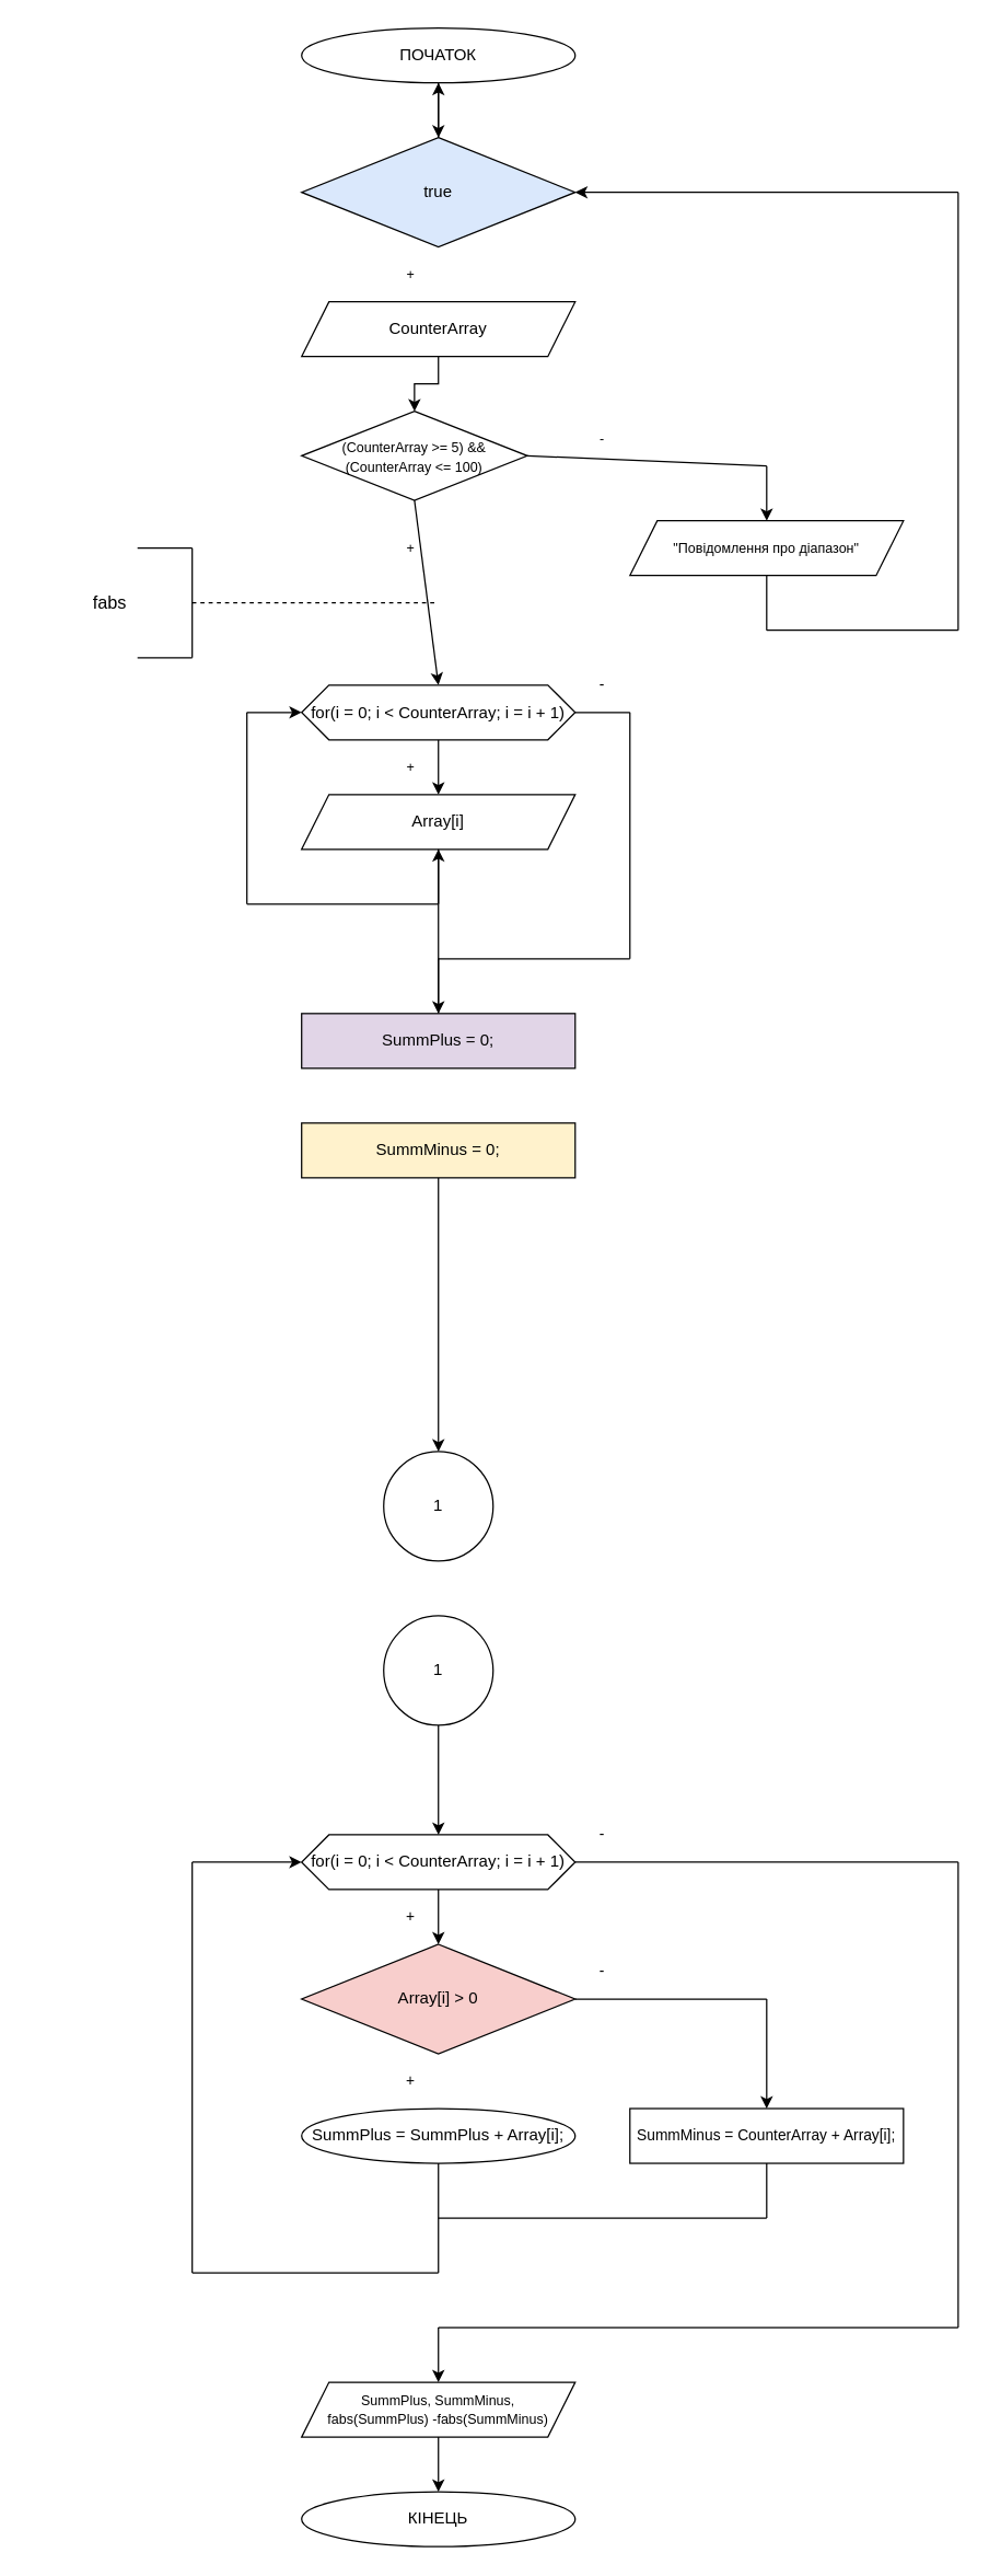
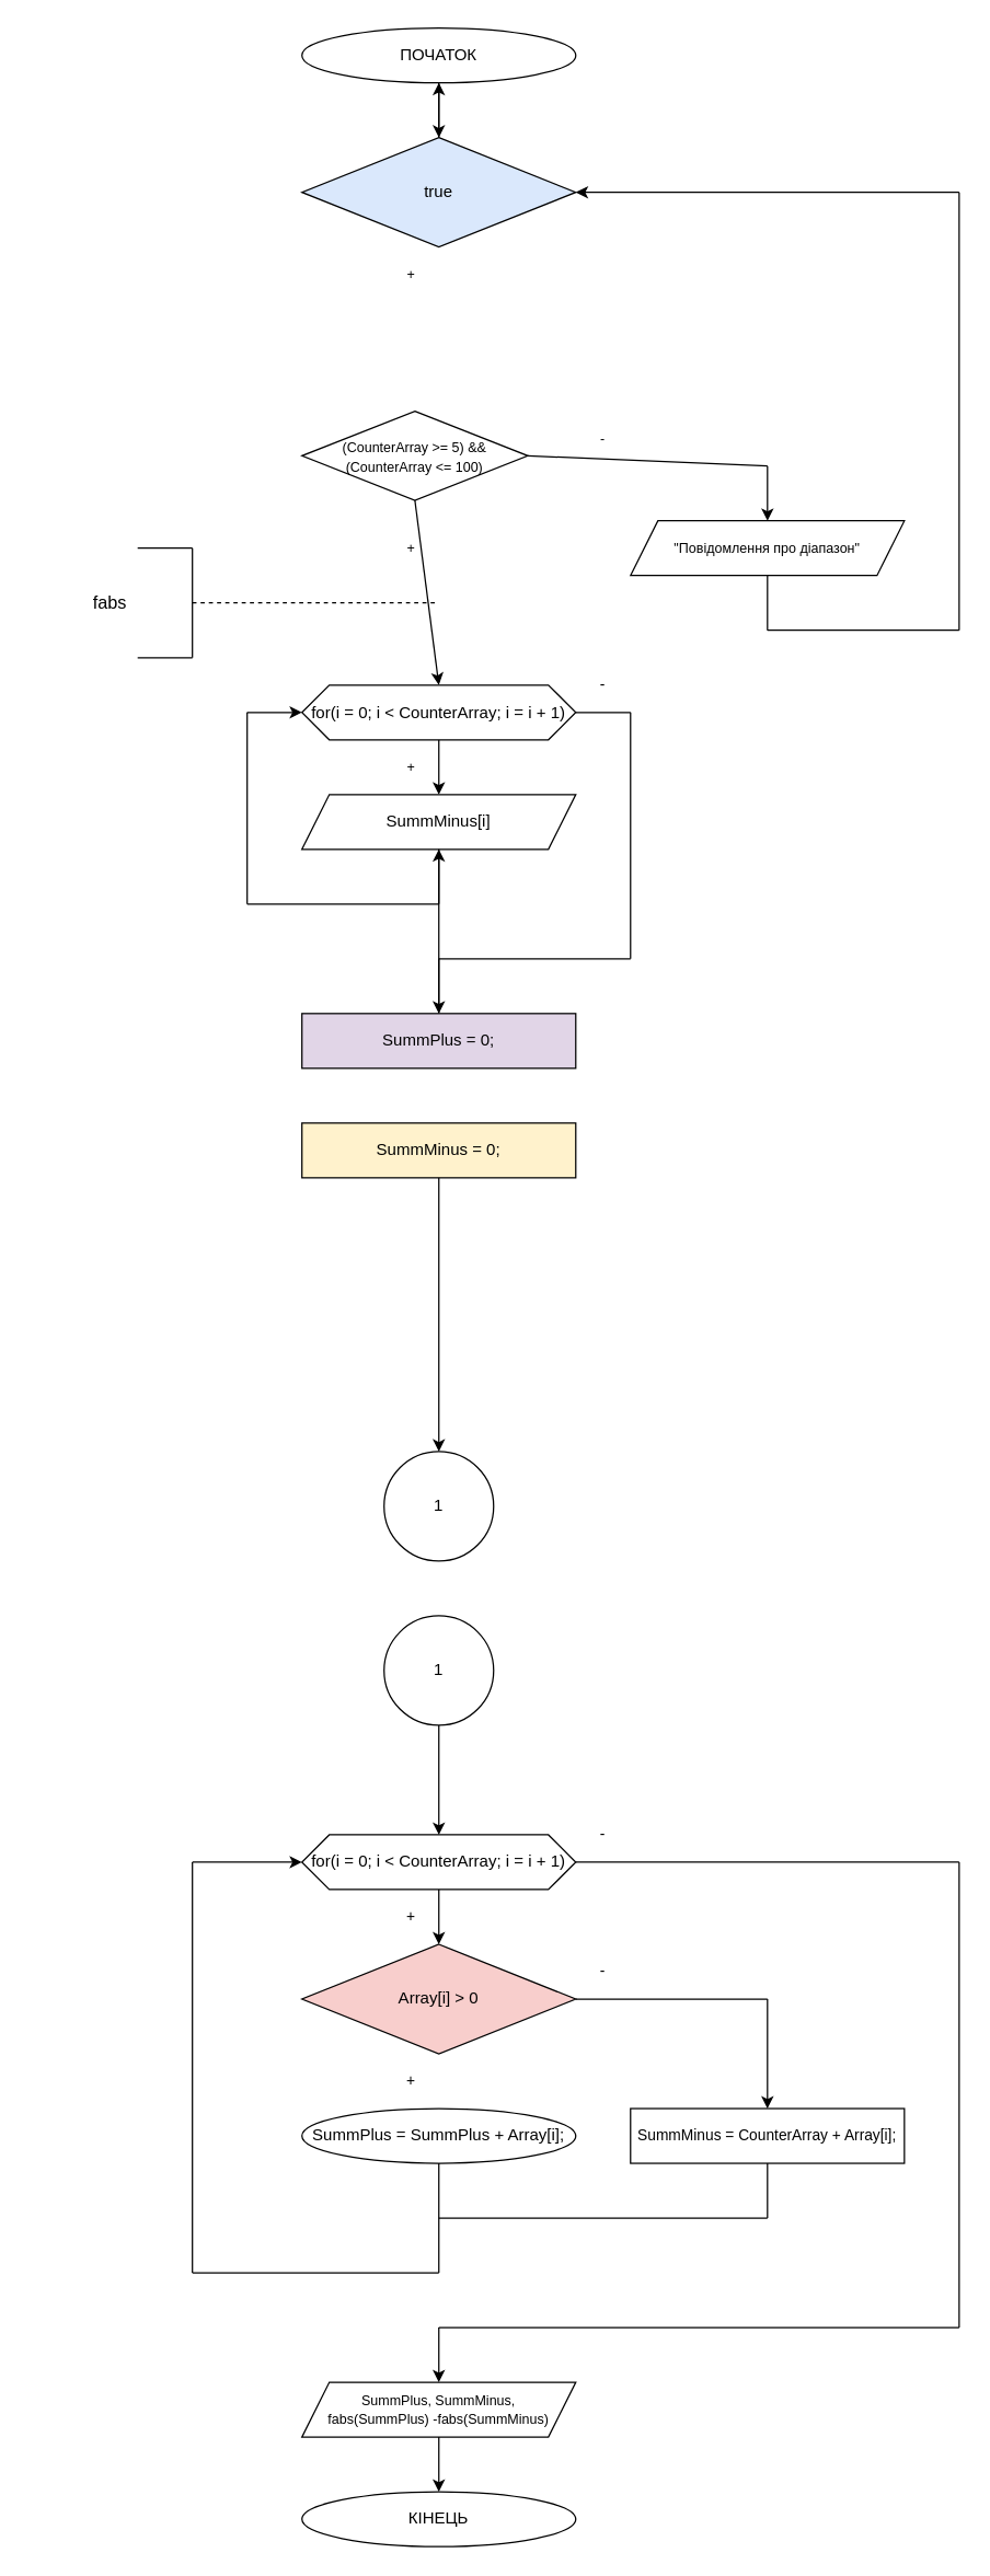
  <mxCell id="0" />
  <mxCell id="1" parent="0" />
  <mxCell id="2" value="" style="edgeStyle=orthogonalEdgeStyle;rounded=0;orthogonalLoop=1;jettySize=auto;html=1;" parent="1" source="3" edge="1"><mxGeometry relative="1" as="geometry"><mxPoint x="320" y="100" as="targetPoint" /></mxGeometry></mxCell>
  <mxCell id="3" value="ПОЧАТОК" style="ellipse;whiteSpace=wrap;html=1;" parent="1" vertex="1"><mxGeometry x="220" y="20" width="200" height="40" as="geometry" /></mxCell>
  <mxCell id="4" value="" style="edgeStyle=orthogonalEdgeStyle;rounded=0;orthogonalLoop=1;jettySize=auto;html=1;" parent="1" source="5" target="9" edge="1"><mxGeometry relative="1" as="geometry" /></mxCell>
  <mxCell id="5" value="for(i = 0; i &amp;lt; CounterArray; i = i + 1)" style="shape=hexagon;perimeter=hexagonPerimeter2;whiteSpace=wrap;html=1;fixedSize=1;" parent="1" vertex="1"><mxGeometry x="220" y="1340" width="200" height="40" as="geometry" /></mxCell>
  <mxCell id="6" value="1" style="ellipse;whiteSpace=wrap;html=1;aspect=fixed;" parent="1" vertex="1"><mxGeometry x="280" y="1060" width="80" height="80" as="geometry" /></mxCell>
  <mxCell id="7" value="" style="edgeStyle=orthogonalEdgeStyle;rounded=0;orthogonalLoop=1;jettySize=auto;html=1;" parent="1" source="8" target="5" edge="1"><mxGeometry relative="1" as="geometry" /></mxCell>
  <mxCell id="8" value="1" style="ellipse;whiteSpace=wrap;html=1;aspect=fixed;" parent="1" vertex="1"><mxGeometry x="280" y="1180" width="80" height="80" as="geometry" /></mxCell>
  <mxCell id="9" value="Array[i] &amp;gt; 0" style="rhombus;whiteSpace=wrap;html=1;fillColor=#f8cecc;" parent="1" vertex="1"><mxGeometry x="220" y="1420" width="200" height="80" as="geometry" /></mxCell>
  <mxCell id="10" value="SummPlus = SummPlus + Array[i];" style="ellipse;whiteSpace=wrap;html=1;" parent="1" vertex="1"><mxGeometry x="220" y="1540" width="200" height="40" as="geometry" /></mxCell>
  <mxCell id="11" value="&lt;font style=&quot;font-size: 11px&quot;&gt;SummMinus = CounterArray + Array[i];&lt;/font&gt;" style="rounded=0;whiteSpace=wrap;html=1;" parent="1" vertex="1"><mxGeometry x="460" y="1540" width="200" height="40" as="geometry" /></mxCell>
  <mxCell id="12" value="" style="endArrow=none;html=1;rounded=0;exitX=1;exitY=0.5;exitDx=0;exitDy=0;" parent="1" source="9" edge="1"><mxGeometry width="50" height="50" relative="1" as="geometry"><mxPoint x="560" y="1450" as="sourcePoint" /><mxPoint x="560" y="1460" as="targetPoint" /></mxGeometry></mxCell>
  <mxCell id="13" value="" style="endArrow=classic;html=1;rounded=0;entryX=0.5;entryY=0;entryDx=0;entryDy=0;" parent="1" target="11" edge="1"><mxGeometry width="50" height="50" relative="1" as="geometry"><mxPoint x="560" y="1460" as="sourcePoint" /><mxPoint x="660" y="1350" as="targetPoint" /></mxGeometry></mxCell>
  <mxCell id="14" value="" style="endArrow=none;html=1;rounded=0;entryX=0.5;entryY=1;entryDx=0;entryDy=0;" parent="1" target="10" edge="1"><mxGeometry width="50" height="50" relative="1" as="geometry"><mxPoint x="320" y="1660" as="sourcePoint" /><mxPoint x="280" y="1690" as="targetPoint" /></mxGeometry></mxCell>
  <mxCell id="15" value="" style="endArrow=none;html=1;rounded=0;entryX=0.5;entryY=1;entryDx=0;entryDy=0;" parent="1" target="11" edge="1"><mxGeometry width="50" height="50" relative="1" as="geometry"><mxPoint x="560" y="1620" as="sourcePoint" /><mxPoint x="570" y="1640" as="targetPoint" /></mxGeometry></mxCell>
  <mxCell id="16" value="" style="endArrow=none;html=1;rounded=0;" parent="1" edge="1"><mxGeometry width="50" height="50" relative="1" as="geometry"><mxPoint x="320" y="1620" as="sourcePoint" /><mxPoint x="560" y="1620" as="targetPoint" /></mxGeometry></mxCell>
  <mxCell id="17" value="" style="endArrow=none;html=1;rounded=0;" parent="1" edge="1"><mxGeometry width="50" height="50" relative="1" as="geometry"><mxPoint x="140" y="1660" as="sourcePoint" /><mxPoint x="320" y="1660" as="targetPoint" /></mxGeometry></mxCell>
  <mxCell id="18" value="" style="endArrow=none;html=1;rounded=0;" parent="1" edge="1"><mxGeometry width="50" height="50" relative="1" as="geometry"><mxPoint x="140" y="1660" as="sourcePoint" /><mxPoint x="140" y="1360" as="targetPoint" /></mxGeometry></mxCell>
  <mxCell id="19" value="" style="endArrow=none;html=1;rounded=0;exitX=1;exitY=0.5;exitDx=0;exitDy=0;" parent="1" source="5" edge="1"><mxGeometry width="50" height="50" relative="1" as="geometry"><mxPoint x="140" y="1360" as="sourcePoint" /><mxPoint x="700" y="1360" as="targetPoint" /></mxGeometry></mxCell>
  <mxCell id="20" value="" style="endArrow=classic;html=1;rounded=0;" parent="1" edge="1"><mxGeometry width="50" height="50" relative="1" as="geometry"><mxPoint x="140" y="1360" as="sourcePoint" /><mxPoint x="220" y="1360" as="targetPoint" /></mxGeometry></mxCell>
  <mxCell id="21" value="" style="endArrow=none;html=1;rounded=0;" parent="1" edge="1"><mxGeometry width="50" height="50" relative="1" as="geometry"><mxPoint x="700" y="1700" as="sourcePoint" /><mxPoint x="700.002" y="1360" as="targetPoint" /></mxGeometry></mxCell>
  <mxCell id="22" value="" style="endArrow=none;html=1;rounded=0;" parent="1" edge="1"><mxGeometry width="50" height="50" relative="1" as="geometry"><mxPoint x="320" y="1700" as="sourcePoint" /><mxPoint x="700" y="1700" as="targetPoint" /></mxGeometry></mxCell>
  <mxCell id="23" value="" style="endArrow=classic;html=1;rounded=0;" parent="1" edge="1"><mxGeometry width="50" height="50" relative="1" as="geometry"><mxPoint x="320" y="1700" as="sourcePoint" /><mxPoint x="320" y="1740" as="targetPoint" /></mxGeometry></mxCell>
  <mxCell id="24" value="+" style="text;html=1;strokeColor=none;fillColor=none;align=center;verticalAlign=middle;whiteSpace=wrap;rounded=0;fontSize=11;" parent="1" vertex="1"><mxGeometry x="280" y="1500" width="40" height="40" as="geometry" /></mxCell>
  <mxCell id="25" value="-" style="text;html=1;strokeColor=none;fillColor=none;align=center;verticalAlign=middle;whiteSpace=wrap;rounded=0;fontSize=11;" parent="1" vertex="1"><mxGeometry x="420" y="1420" width="40" height="40" as="geometry" /></mxCell>
  <mxCell id="26" value="КІНЕЦЬ" style="ellipse;whiteSpace=wrap;html=1;" parent="1" vertex="1"><mxGeometry x="220" y="1820" width="200" height="40" as="geometry" /></mxCell>
  <mxCell id="27" value="" style="edgeStyle=orthogonalEdgeStyle;rounded=0;orthogonalLoop=1;jettySize=auto;html=1;fontSize=11;" parent="1" source="28" target="26" edge="1"><mxGeometry relative="1" as="geometry" /></mxCell>
  <mxCell id="28" value="&lt;font style=&quot;font-size: 10px&quot;&gt;SummPlus, SummMinus,&lt;br&gt;fabs(SummPlus) -fabs(SummMinus)&lt;/font&gt;" style="shape=parallelogram;perimeter=parallelogramPerimeter;whiteSpace=wrap;html=1;fixedSize=1;fontSize=11;" parent="1" vertex="1"><mxGeometry x="220" y="1740" width="200" height="40" as="geometry" /></mxCell>
  <mxCell id="29" value="" style="edgeStyle=orthogonalEdgeStyle;rounded=0;orthogonalLoop=1;jettySize=auto;html=1;" parent="1" source="30" target="3" edge="1"><mxGeometry relative="1" as="geometry" /></mxCell>
  <mxCell id="30" value="true" style="rhombus;whiteSpace=wrap;html=1;fillColor=#dae8fc;" parent="1" vertex="1"><mxGeometry x="220" y="100" width="200" height="80" as="geometry" /></mxCell>
- <mxCell id="31" value="" style="edgeStyle=orthogonalEdgeStyle;rounded=0;orthogonalLoop=1;jettySize=auto;html=1;fontSize=10;" parent="1" source="32" target="33" edge="1"><mxGeometry relative="1" as="geometry" /></mxCell>
- <mxCell id="32" value="CounterArray" style="shape=parallelogram;perimeter=parallelogramPerimeter;whiteSpace=wrap;html=1;fixedSize=1;" parent="1" vertex="1"><mxGeometry x="220" y="220" width="200" height="40" as="geometry" /></mxCell>
  <mxCell id="33" value="&lt;font style=&quot;font-size: 10px&quot;&gt;(CounterArray &amp;gt;= 5) &amp;amp;&amp;amp;&lt;br&gt;(CounterArray&amp;nbsp;&amp;lt;= 100)&lt;/font&gt;" style="rhombus;whiteSpace=wrap;html=1;" parent="1" vertex="1"><mxGeometry x="220" y="300" width="165" height="65" as="geometry" /></mxCell>
  <mxCell id="34" value="" style="endArrow=none;html=1;rounded=0;fontSize=10;exitX=1;exitY=0.5;exitDx=0;exitDy=0;" parent="1" source="33" edge="1"><mxGeometry width="50" height="50" relative="1" as="geometry"><mxPoint x="460" y="320" as="sourcePoint" /><mxPoint x="560" y="340" as="targetPoint" /></mxGeometry></mxCell>
  <mxCell id="35" value="&quot;Повідомлення про діапазон&quot;" style="shape=parallelogram;perimeter=parallelogramPerimeter;whiteSpace=wrap;html=1;fixedSize=1;fontSize=10;" parent="1" vertex="1"><mxGeometry x="460" y="380" width="200" height="40" as="geometry" /></mxCell>
  <mxCell id="36" value="" style="endArrow=classic;html=1;rounded=0;fontSize=10;" parent="1" edge="1"><mxGeometry width="50" height="50" relative="1" as="geometry"><mxPoint x="560" y="340" as="sourcePoint" /><mxPoint x="560" y="380" as="targetPoint" /></mxGeometry></mxCell>
  <mxCell id="37" value="" style="endArrow=none;html=1;rounded=0;fontSize=10;entryX=0.5;entryY=1;entryDx=0;entryDy=0;" parent="1" target="35" edge="1"><mxGeometry width="50" height="50" relative="1" as="geometry"><mxPoint x="560" y="460" as="sourcePoint" /><mxPoint x="550" y="510" as="targetPoint" /></mxGeometry></mxCell>
  <mxCell id="38" value="" style="endArrow=none;html=1;rounded=0;fontSize=10;" parent="1" edge="1"><mxGeometry width="50" height="50" relative="1" as="geometry"><mxPoint x="560" y="460" as="sourcePoint" /><mxPoint x="700" y="460" as="targetPoint" /></mxGeometry></mxCell>
  <mxCell id="39" value="" style="endArrow=none;html=1;rounded=0;fontSize=10;" parent="1" edge="1"><mxGeometry width="50" height="50" relative="1" as="geometry"><mxPoint x="700" y="460" as="sourcePoint" /><mxPoint x="700" y="140" as="targetPoint" /></mxGeometry></mxCell>
  <mxCell id="40" value="" style="endArrow=classic;html=1;rounded=0;fontSize=10;entryX=1;entryY=0.5;entryDx=0;entryDy=0;" parent="1" target="30" edge="1"><mxGeometry width="50" height="50" relative="1" as="geometry"><mxPoint x="700" y="140" as="sourcePoint" /><mxPoint x="520" y="160" as="targetPoint" /></mxGeometry></mxCell>
  <mxCell id="41" value="+" style="text;html=1;strokeColor=none;fillColor=none;align=center;verticalAlign=middle;whiteSpace=wrap;rounded=0;fontSize=10;" parent="1" vertex="1"><mxGeometry x="280" y="180" width="40" height="40" as="geometry" /></mxCell>
  <mxCell id="42" value="-" style="text;html=1;strokeColor=none;fillColor=none;align=center;verticalAlign=middle;whiteSpace=wrap;rounded=0;fontSize=10;" parent="1" vertex="1"><mxGeometry x="420" y="300" width="40" height="40" as="geometry" /></mxCell>
  <mxCell id="43" value="" style="endArrow=classic;html=1;rounded=0;fontSize=10;fontColor=none;exitX=0.5;exitY=1;exitDx=0;exitDy=0;" parent="1" source="33" edge="1"><mxGeometry width="50" height="50" relative="1" as="geometry"><mxPoint x="360" y="570" as="sourcePoint" /><mxPoint x="320" y="500" as="targetPoint" /></mxGeometry></mxCell>
  <mxCell id="44" value="+" style="text;html=1;strokeColor=none;fillColor=none;align=center;verticalAlign=middle;whiteSpace=wrap;rounded=0;fontSize=10;" parent="1" vertex="1"><mxGeometry x="280" y="380" width="40" height="40" as="geometry" /></mxCell>
  <mxCell id="45" value="" style="endArrow=none;dashed=1;html=1;rounded=0;fontSize=10;fontColor=none;" parent="1" edge="1"><mxGeometry width="50" height="50" relative="1" as="geometry"><mxPoint x="140" y="440" as="sourcePoint" /><mxPoint x="320" y="440" as="targetPoint" /></mxGeometry></mxCell>
  <mxCell id="46" value="" style="endArrow=none;html=1;rounded=0;fontSize=10;fontColor=none;" parent="1" edge="1"><mxGeometry width="50" height="50" relative="1" as="geometry"><mxPoint x="140" y="480" as="sourcePoint" /><mxPoint x="140" y="400" as="targetPoint" /></mxGeometry></mxCell>
  <mxCell id="47" value="" style="endArrow=none;html=1;rounded=0;fontSize=10;fontColor=none;" parent="1" edge="1"><mxGeometry width="50" height="50" relative="1" as="geometry"><mxPoint x="100" y="400" as="sourcePoint" /><mxPoint x="140" y="400" as="targetPoint" /></mxGeometry></mxCell>
  <mxCell id="48" value="" style="endArrow=none;html=1;rounded=0;fontSize=10;fontColor=none;" parent="1" edge="1"><mxGeometry width="50" height="50" relative="1" as="geometry"><mxPoint x="100" y="480" as="sourcePoint" /><mxPoint x="140" y="480" as="targetPoint" /></mxGeometry></mxCell>
  <mxCell id="49" value="&lt;font style=&quot;font-size: 13px&quot;&gt;fabs&lt;/font&gt;" style="text;html=1;strokeColor=none;fillColor=none;align=center;verticalAlign=middle;whiteSpace=wrap;rounded=0;fontSize=10;fontColor=none;" parent="1" vertex="1"><mxGeometry x="20" y="400" width="120" height="80" as="geometry" /></mxCell>
  <mxCell id="50" value="" style="edgeStyle=orthogonalEdgeStyle;rounded=0;orthogonalLoop=1;jettySize=auto;html=1;fontSize=12;fontColor=none;" parent="1" source="51" target="52" edge="1"><mxGeometry relative="1" as="geometry" /></mxCell>
  <mxCell id="51" value="&lt;font style=&quot;font-size: 12px&quot;&gt;for(i = 0; i &amp;lt; CounterArray; i = i + 1)&lt;/font&gt;" style="shape=hexagon;perimeter=hexagonPerimeter2;whiteSpace=wrap;html=1;fixedSize=1;fontSize=13;fontColor=none;" parent="1" vertex="1"><mxGeometry x="220" y="500" width="200" height="40" as="geometry" /></mxCell>
- <mxCell id="52" value="Array[i]" style="shape=parallelogram;perimeter=parallelogramPerimeter;whiteSpace=wrap;html=1;fixedSize=1;fontSize=12;fontColor=none;" parent="1" vertex="1"><mxGeometry x="220" y="580" width="200" height="40" as="geometry" /></mxCell>
+ <mxCell id="52" value="SummMinus[i]" style="shape=parallelogram;perimeter=parallelogramPerimeter;whiteSpace=wrap;html=1;fixedSize=1;fontSize=12;fontColor=none;" parent="1" vertex="1"><mxGeometry x="220" y="580" width="200" height="40" as="geometry" /></mxCell>
  <mxCell id="53" value="" style="endArrow=none;html=1;rounded=0;fontSize=12;fontColor=none;entryX=0.5;entryY=1;entryDx=0;entryDy=0;" parent="1" target="52" edge="1"><mxGeometry width="50" height="50" relative="1" as="geometry"><mxPoint x="320" y="660" as="sourcePoint" /><mxPoint x="390" y="650" as="targetPoint" /></mxGeometry></mxCell>
  <mxCell id="54" value="" style="endArrow=none;html=1;rounded=0;fontSize=12;fontColor=none;" parent="1" edge="1"><mxGeometry width="50" height="50" relative="1" as="geometry"><mxPoint x="180" y="660" as="sourcePoint" /><mxPoint x="320" y="660" as="targetPoint" /></mxGeometry></mxCell>
  <mxCell id="55" value="" style="endArrow=none;html=1;rounded=0;fontSize=12;fontColor=none;" parent="1" edge="1"><mxGeometry width="50" height="50" relative="1" as="geometry"><mxPoint x="180" y="660" as="sourcePoint" /><mxPoint x="180" y="520" as="targetPoint" /></mxGeometry></mxCell>
  <mxCell id="56" value="" style="endArrow=classic;html=1;rounded=0;fontSize=12;fontColor=none;entryX=0;entryY=0.5;entryDx=0;entryDy=0;" parent="1" target="51" edge="1"><mxGeometry width="50" height="50" relative="1" as="geometry"><mxPoint x="180" y="520" as="sourcePoint" /><mxPoint x="220" y="470" as="targetPoint" /></mxGeometry></mxCell>
  <mxCell id="57" value="" style="endArrow=none;html=1;rounded=0;fontSize=12;fontColor=none;exitX=1;exitY=0.5;exitDx=0;exitDy=0;" parent="1" source="51" edge="1"><mxGeometry width="50" height="50" relative="1" as="geometry"><mxPoint x="470" y="530" as="sourcePoint" /><mxPoint x="460" y="520" as="targetPoint" /></mxGeometry></mxCell>
  <mxCell id="58" value="" style="endArrow=none;html=1;rounded=0;fontSize=12;fontColor=none;" parent="1" edge="1"><mxGeometry width="50" height="50" relative="1" as="geometry"><mxPoint x="460" y="700" as="sourcePoint" /><mxPoint x="460" y="520" as="targetPoint" /></mxGeometry></mxCell>
  <mxCell id="59" value="" style="endArrow=none;html=1;rounded=0;fontSize=12;fontColor=none;" parent="1" edge="1"><mxGeometry width="50" height="50" relative="1" as="geometry"><mxPoint x="320" y="700" as="sourcePoint" /><mxPoint x="460" y="700" as="targetPoint" /></mxGeometry></mxCell>
  <mxCell id="60" value="" style="endArrow=classic;html=1;rounded=0;fontSize=12;fontColor=none;" parent="1" edge="1"><mxGeometry width="50" height="50" relative="1" as="geometry"><mxPoint x="320" y="700" as="sourcePoint" /><mxPoint x="320" y="740" as="targetPoint" /></mxGeometry></mxCell>
  <mxCell id="61" value="" style="edgeStyle=orthogonalEdgeStyle;rounded=0;orthogonalLoop=1;jettySize=auto;html=1;fontSize=12;fontColor=none;" parent="1" source="62" target="52" edge="1"><mxGeometry relative="1" as="geometry" /></mxCell>
  <mxCell id="62" value="SummPlus = 0;" style="rounded=0;whiteSpace=wrap;html=1;fontSize=12;fontColor=none;direction=west;fillColor=#e1d5e7;" parent="1" vertex="1"><mxGeometry x="220" y="740" width="200" height="40" as="geometry" /></mxCell>
  <mxCell id="63" value="" style="edgeStyle=orthogonalEdgeStyle;rounded=0;orthogonalLoop=1;jettySize=auto;html=1;fontSize=12;fontColor=none;" parent="1" source="64" target="6" edge="1"><mxGeometry relative="1" as="geometry" /></mxCell>
  <mxCell id="64" value="SummMinus = 0;" style="rounded=0;whiteSpace=wrap;html=1;fontSize=12;fontColor=none;fillColor=#fff2cc;" parent="1" vertex="1"><mxGeometry x="220" y="820" width="200" height="40" as="geometry" /></mxCell>
  <mxCell id="65" value="+" style="text;html=1;strokeColor=none;fillColor=none;align=center;verticalAlign=middle;whiteSpace=wrap;rounded=0;fontSize=11;" vertex="1" parent="1"><mxGeometry x="280" y="1380" width="40" height="40" as="geometry" /></mxCell>
  <mxCell id="66" value="-" style="text;html=1;strokeColor=none;fillColor=none;align=center;verticalAlign=middle;whiteSpace=wrap;rounded=0;fontSize=11;" vertex="1" parent="1"><mxGeometry x="420" y="1320" width="40" height="40" as="geometry" /></mxCell>
  <mxCell id="67" value="-" style="text;html=1;strokeColor=none;fillColor=none;align=center;verticalAlign=middle;whiteSpace=wrap;rounded=0;fontSize=11;" vertex="1" parent="1"><mxGeometry x="420" y="480" width="40" height="40" as="geometry" /></mxCell>
  <mxCell id="68" value="+" style="text;html=1;strokeColor=none;fillColor=none;align=center;verticalAlign=middle;whiteSpace=wrap;rounded=0;fontSize=10;" vertex="1" parent="1"><mxGeometry x="280" y="540" width="40" height="40" as="geometry" /></mxCell>
